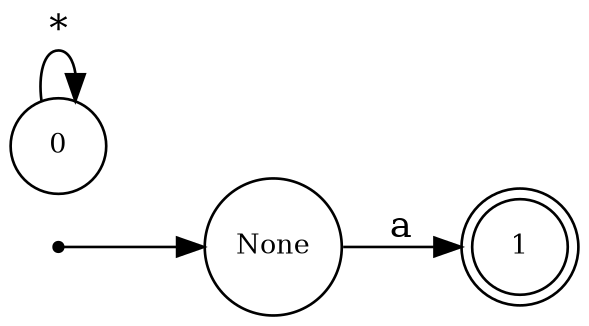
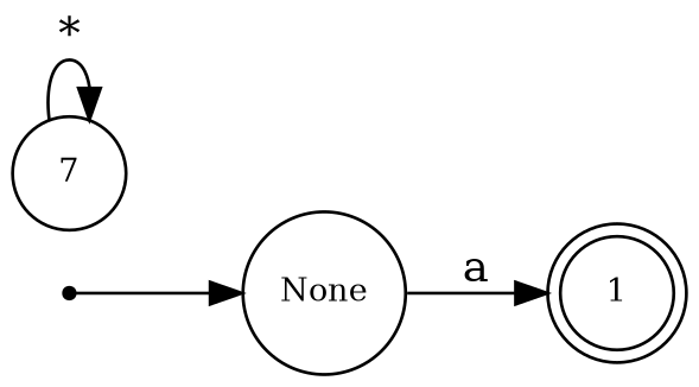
  digraph {
    rankdir=LR
    node [fontsize=10 shape=circle]
    n1 [label=1 shape=doublecircle]
    __start [shape=point]
    None
-   n4 [label=0]
+   n4 [label=7]
    subgraph sub_1 {
      n1
    }
    __start -> None
    None -> n1 [label=a]
    n4 -> n4 [label="*"]
  }
